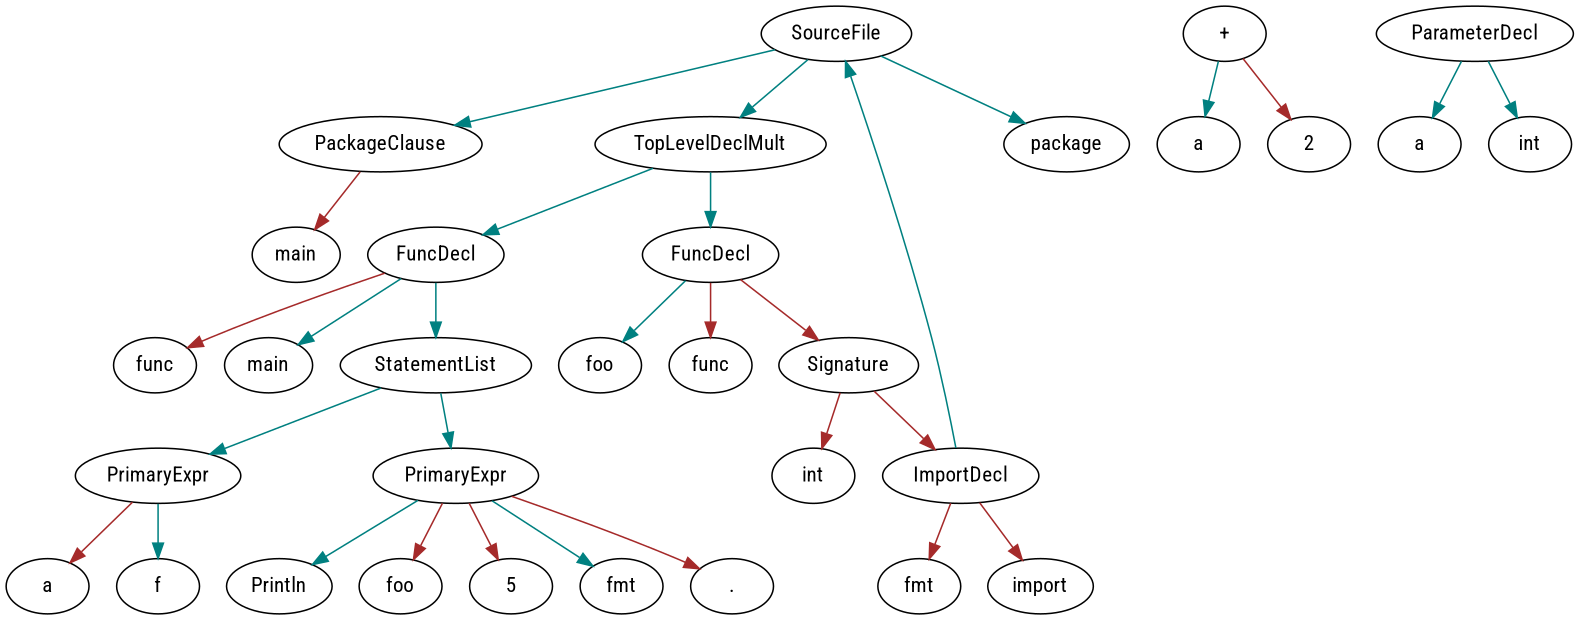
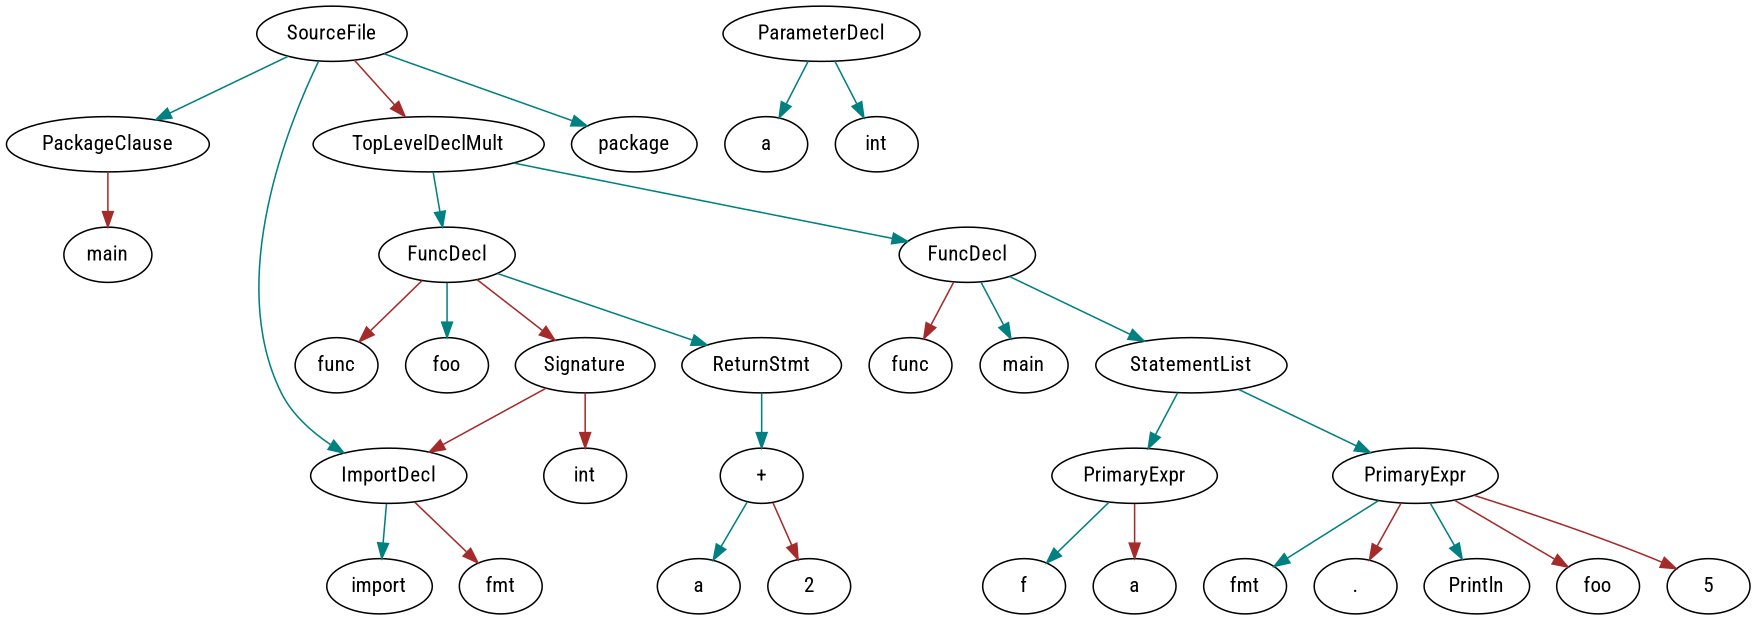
  digraph {
    fontname="Roboto Condensed"
    node [fontname="Roboto Condensed"]
    edge [color=teal fontname="Roboto Condensed"]
    n1 [label=SourceFile]
    n2 [label=PackageClause]
    n3 [label=ImportDecl]
    n4 [label=TopLevelDeclMult]
    n5 [label=package]
    n6 [label=main]
    n7 [label=import]
    n8 [label=fmt]
    n9 [label=FuncDecl]
    n10 [label=FuncDecl]
    n11 [label=func]
    n12 [label=foo]
    n13 [label=Signature]
+   n14 [label=ReturnStmt]
    n15 [label=func]
    n16 [label=main]
    n17 [label=StatementList]
    n18 [label=int]
    n19 [label="+"]
    n20 [label=ParameterDecl]
    n21 [label=a]
    n22 [label=int]
    n23 [label=a]
    n24 [label=2]
    n25 [label=PrimaryExpr]
    n26 [label=PrimaryExpr]
    n27 [label=f]
    n28 [label=a]
    n29 [label=fmt]
    n30 [label="."]
    n31 [label=Println]
    n32 [label=foo]
    n33 [label=5]
    n1 -> n2
-   n3 -> n1
-   n1 -> n4
+   n1 -> n3
+   n1 -> n4 [color=brown]
    n1 -> n5
    n2 -> n6 [color=brown]
-   n3 -> n7 [color=brown]
+   n3 -> n7
    n3 -> n8 [color=brown]
    n4 -> n9
    n4 -> n10
    n9 -> n11 [color=brown]
    n9 -> n12
    n9 -> n13 [color=brown]
+   n9 -> n14
    n10 -> n15 [color=brown]
    n10 -> n16
    n10 -> n17
    n13 -> n3 [color=brown]
    n13 -> n18 [color=brown]
+   n14 -> n19
    n17 -> n25
    n17 -> n26
    n19 -> n23
    n19 -> n24 [color=brown]
    n20 -> n21
    n20 -> n22
    n25 -> n27
    n25 -> n28 [color=brown]
    n26 -> n29
    n26 -> n30 [color=brown]
    n26 -> n31
    n26 -> n32 [color=brown]
    n26 -> n33 [color=brown]
  }
